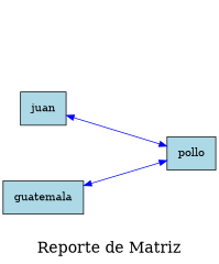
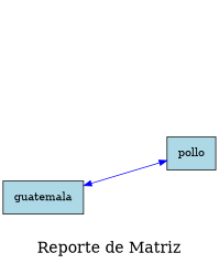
  digraph {
    fontcolor=black
    fontsize=20
    label="Reporte de Matriz"
    nodesep=1
    rankdir=LR
    ranksep=1.5
    node [fillcolor=lightblue margin=0.2 shape=box style=filled]
    edge [color=blue style=solid dir=both]
    n1 [label=invisible style=invis]
    n2 [label=pollo]
-   n3 [label=juan]
    n4 [label=guatemala]
    n1 -> n2 [style=invis dir=""]
-   n2 -> n3 [constraint=false]
    n4 -> n2
  }
